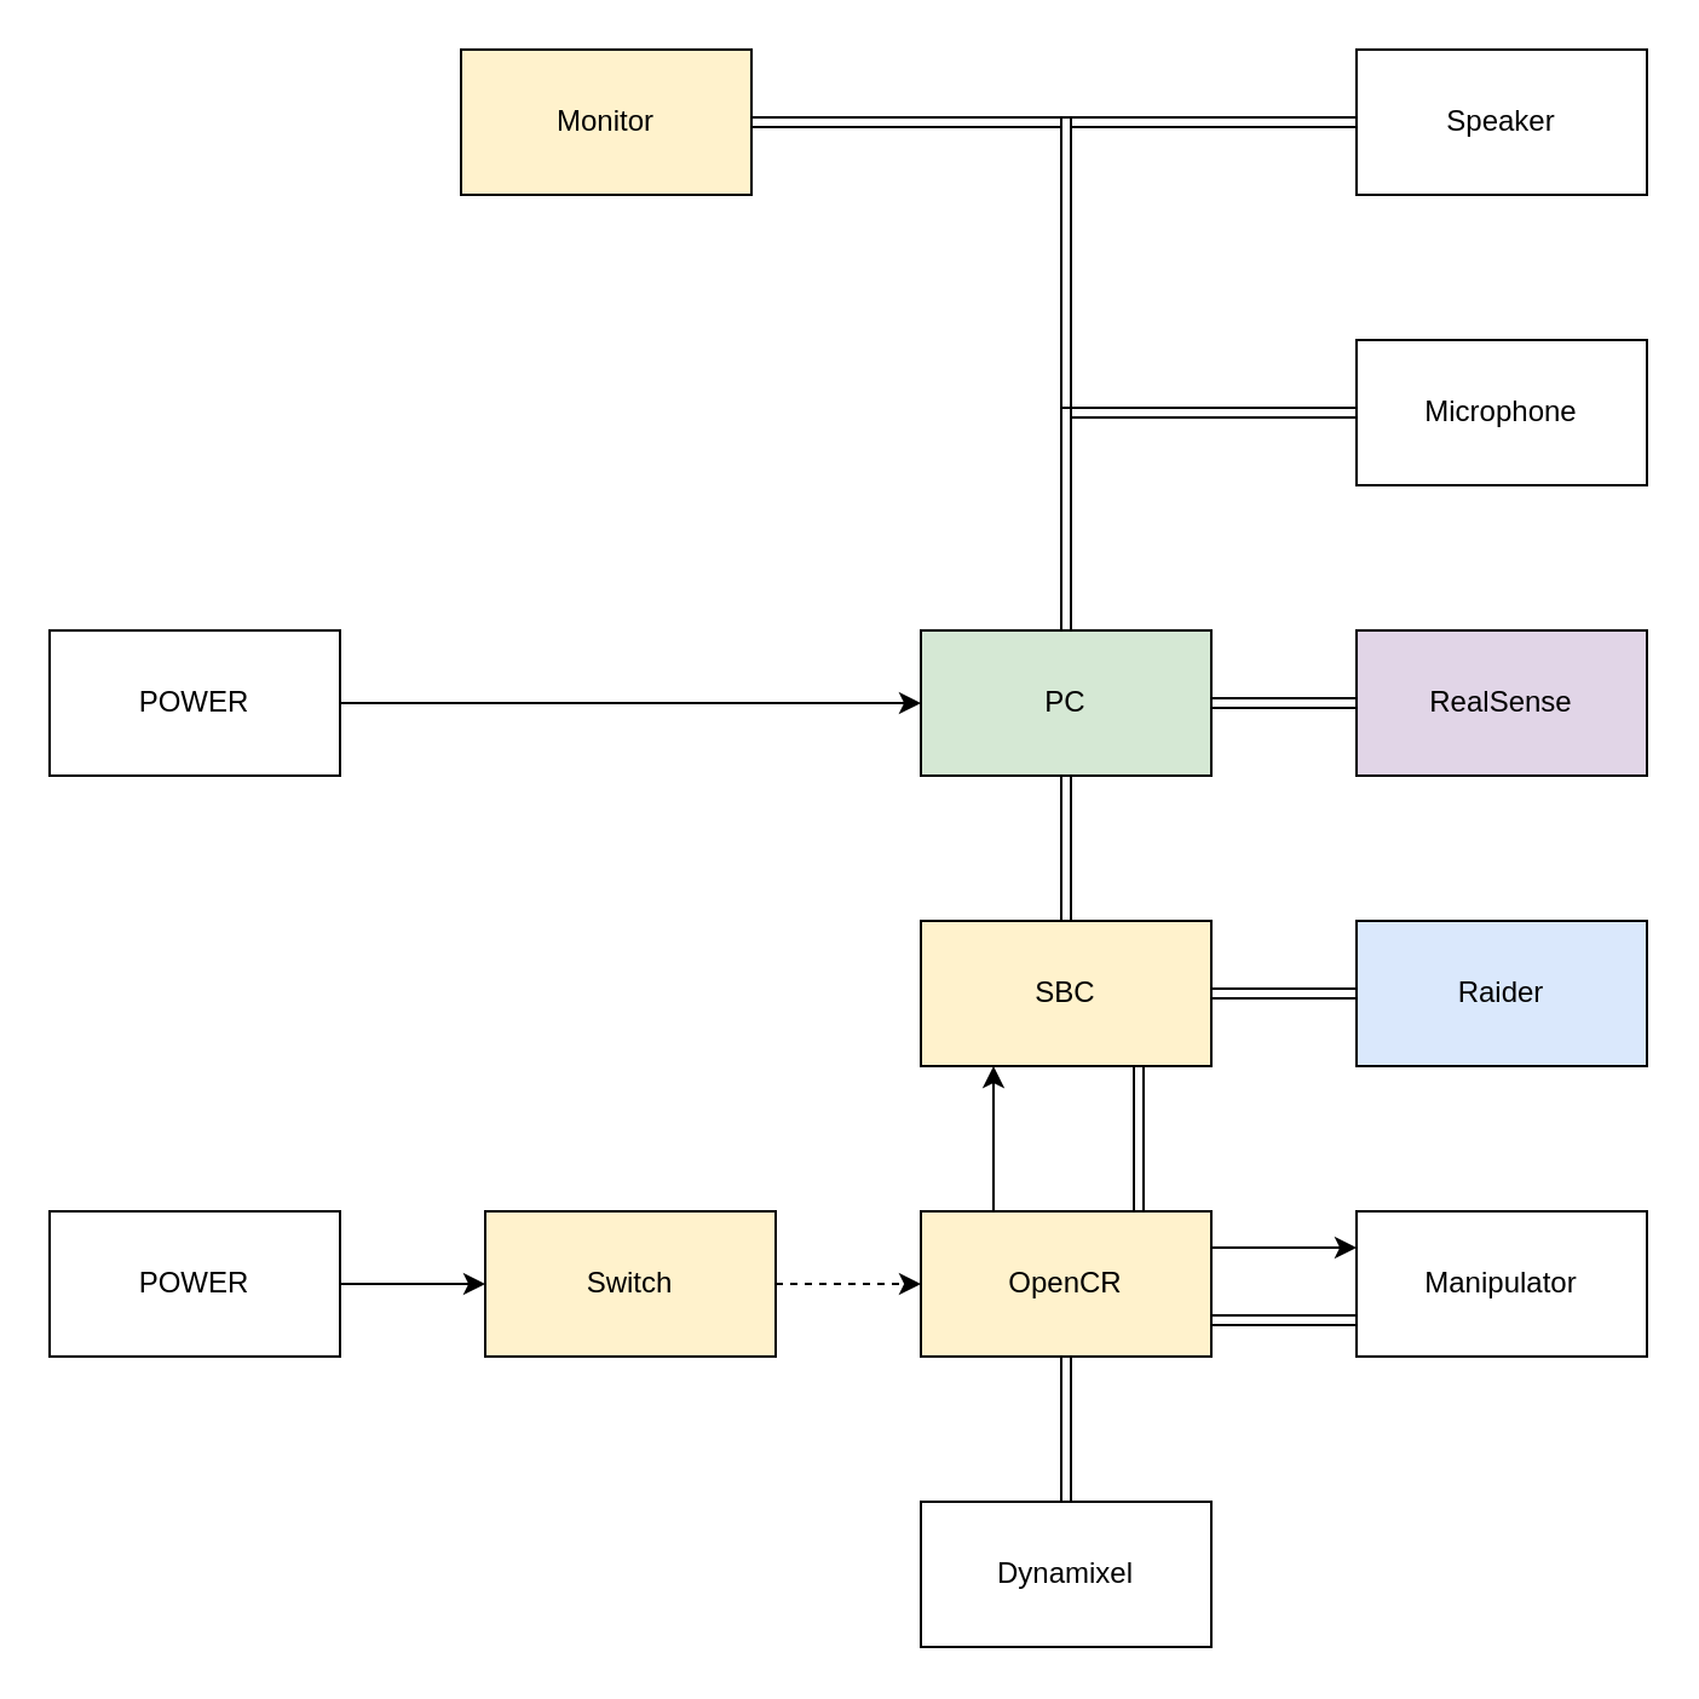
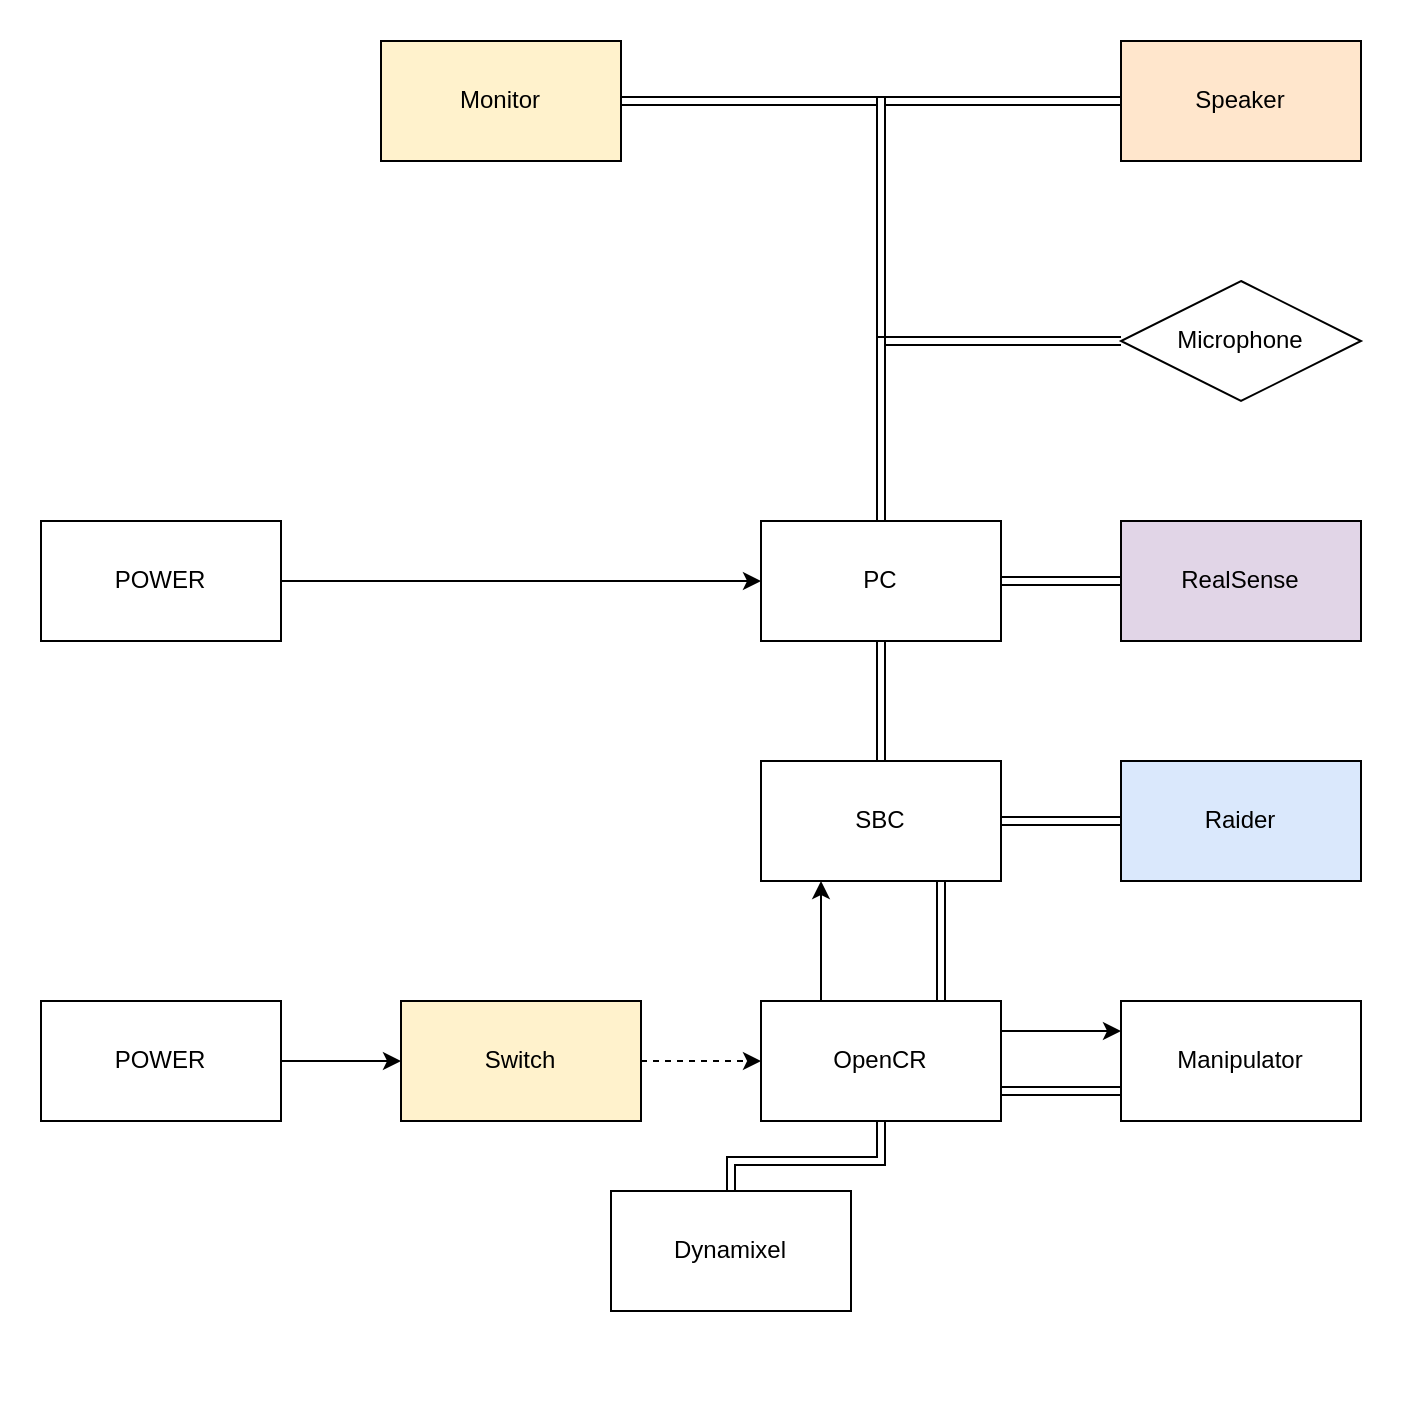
  <mxCell id="0" />
  <mxCell id="1" parent="0" />
  <mxCell id="2" style="edgeStyle=orthogonalEdgeStyle;shape=link;rounded=0;orthogonalLoop=1;jettySize=auto;html=1;exitX=1;exitY=0.5;exitDx=0;exitDy=0;entryX=0;entryY=0.5;entryDx=0;entryDy=0;" edge="1" parent="1" source="4" target="17"><mxGeometry relative="1" as="geometry" /></mxCell>
  <mxCell id="3" style="edgeStyle=orthogonalEdgeStyle;shape=link;rounded=0;orthogonalLoop=1;jettySize=auto;html=1;exitX=0.75;exitY=1;exitDx=0;exitDy=0;entryX=0.75;entryY=0;entryDx=0;entryDy=0;" edge="1" parent="1" source="4" target="9"><mxGeometry relative="1" as="geometry" /></mxCell>
- <mxCell id="4" value="SBC" style="rounded=0;whiteSpace=wrap;html=1;fillColor=#fff2cc;" vertex="1" parent="1"><mxGeometry x="380" y="380" width="120" height="60" as="geometry" /></mxCell>
+ <mxCell id="4" value="SBC" style="rounded=0;whiteSpace=wrap;html=1;" vertex="1" parent="1"><mxGeometry x="380" y="380" width="120" height="60" as="geometry" /></mxCell>
  <mxCell id="5" style="edgeStyle=orthogonalEdgeStyle;shape=link;rounded=0;orthogonalLoop=1;jettySize=auto;html=1;exitX=0.5;exitY=1;exitDx=0;exitDy=0;entryX=0.5;entryY=0;entryDx=0;entryDy=0;" edge="1" parent="1" source="9" target="16"><mxGeometry relative="1" as="geometry" /></mxCell>
  <mxCell id="6" style="edgeStyle=orthogonalEdgeStyle;rounded=0;orthogonalLoop=1;jettySize=auto;html=1;exitX=0.25;exitY=0;exitDx=0;exitDy=0;entryX=0.25;entryY=1;entryDx=0;entryDy=0;" edge="1" parent="1" source="9" target="4"><mxGeometry relative="1" as="geometry" /></mxCell>
  <mxCell id="7" style="edgeStyle=orthogonalEdgeStyle;rounded=0;orthogonalLoop=1;jettySize=auto;html=1;exitX=1;exitY=0.25;exitDx=0;exitDy=0;entryX=0;entryY=0.25;entryDx=0;entryDy=0;" edge="1" parent="1" source="9" target="23"><mxGeometry relative="1" as="geometry" /></mxCell>
  <mxCell id="8" style="edgeStyle=orthogonalEdgeStyle;shape=link;rounded=0;orthogonalLoop=1;jettySize=auto;html=1;exitX=1;exitY=0.75;exitDx=0;exitDy=0;entryX=0;entryY=0.75;entryDx=0;entryDy=0;" edge="1" parent="1" source="9" target="23"><mxGeometry relative="1" as="geometry" /></mxCell>
- <mxCell id="9" value="OpenCR" style="rounded=0;whiteSpace=wrap;html=1;fillColor=#fff2cc;" vertex="1" parent="1"><mxGeometry x="380" y="500" width="120" height="60" as="geometry" /></mxCell>
+ <mxCell id="9" value="OpenCR" style="rounded=0;whiteSpace=wrap;html=1;" vertex="1" parent="1"><mxGeometry x="380" y="500" width="120" height="60" as="geometry" /></mxCell>
  <mxCell id="10" style="edgeStyle=orthogonalEdgeStyle;shape=link;rounded=0;orthogonalLoop=1;jettySize=auto;html=1;exitX=0.5;exitY=1;exitDx=0;exitDy=0;entryX=0.5;entryY=0;entryDx=0;entryDy=0;" edge="1" parent="1" source="15" target="4"><mxGeometry relative="1" as="geometry" /></mxCell>
  <mxCell id="11" style="edgeStyle=orthogonalEdgeStyle;shape=link;rounded=0;orthogonalLoop=1;jettySize=auto;html=1;exitX=1;exitY=0.5;exitDx=0;exitDy=0;entryX=0;entryY=0.5;entryDx=0;entryDy=0;" edge="1" parent="1" source="15" target="18"><mxGeometry relative="1" as="geometry" /></mxCell>
  <mxCell id="12" style="edgeStyle=orthogonalEdgeStyle;rounded=0;orthogonalLoop=1;jettySize=auto;html=1;exitX=0.5;exitY=0;exitDx=0;exitDy=0;entryX=0;entryY=0.5;entryDx=0;entryDy=0;shape=link;" edge="1" parent="1" source="15" target="24"><mxGeometry relative="1" as="geometry" /></mxCell>
  <mxCell id="13" style="edgeStyle=orthogonalEdgeStyle;shape=link;rounded=0;orthogonalLoop=1;jettySize=auto;html=1;exitX=0.5;exitY=0;exitDx=0;exitDy=0;entryX=0;entryY=0.5;entryDx=0;entryDy=0;" edge="1" parent="1" source="15" target="25"><mxGeometry relative="1" as="geometry" /></mxCell>
  <mxCell id="14" style="edgeStyle=orthogonalEdgeStyle;shape=link;rounded=0;orthogonalLoop=1;jettySize=auto;html=1;exitX=0.5;exitY=0;exitDx=0;exitDy=0;entryX=1;entryY=0.5;entryDx=0;entryDy=0;" edge="1" parent="1" source="15" target="26"><mxGeometry relative="1" as="geometry" /></mxCell>
- <mxCell id="15" value="PC" style="rounded=0;whiteSpace=wrap;html=1;fillColor=#d5e8d4;" vertex="1" parent="1"><mxGeometry x="380" y="260" width="120" height="60" as="geometry" /></mxCell>
- <mxCell id="16" value="Dynamixel" style="rounded=0;whiteSpace=wrap;html=1;" vertex="1" parent="1"><mxGeometry x="380" y="620" width="120" height="60" as="geometry" /></mxCell>
+ <mxCell id="15" value="PC" style="rounded=0;whiteSpace=wrap;html=1;" vertex="1" parent="1"><mxGeometry x="380" y="260" width="120" height="60" as="geometry" /></mxCell>
+ <mxCell id="16" value="Dynamixel" style="rounded=0;whiteSpace=wrap;html=1;" vertex="1" parent="1"><mxGeometry x="305" y="595" width="120" height="60" as="geometry" /></mxCell>
  <mxCell id="17" value="Raider" style="rounded=0;whiteSpace=wrap;html=1;fillColor=#dae8fc;" vertex="1" parent="1"><mxGeometry x="560" y="380" width="120" height="60" as="geometry" /></mxCell>
  <mxCell id="18" value="RealSense" style="rounded=0;whiteSpace=wrap;html=1;fillColor=#e1d5e7;" vertex="1" parent="1"><mxGeometry x="560" y="260" width="120" height="60" as="geometry" /></mxCell>
  <mxCell id="19" style="edgeStyle=orthogonalEdgeStyle;rounded=0;orthogonalLoop=1;jettySize=auto;html=1;exitX=1;exitY=0.5;exitDx=0;exitDy=0;entryX=0;entryY=0.5;entryDx=0;entryDy=0;" edge="1" parent="1" source="20" target="28"><mxGeometry relative="1" as="geometry" /></mxCell>
  <mxCell id="20" value="POWER" style="rounded=0;whiteSpace=wrap;html=1;" vertex="1" parent="1"><mxGeometry x="20" y="500" width="120" height="60" as="geometry" /></mxCell>
  <mxCell id="21" style="edgeStyle=orthogonalEdgeStyle;rounded=0;orthogonalLoop=1;jettySize=auto;html=1;exitX=1;exitY=0.5;exitDx=0;exitDy=0;entryX=0;entryY=0.5;entryDx=0;entryDy=0;" edge="1" parent="1" source="22" target="15"><mxGeometry relative="1" as="geometry" /></mxCell>
  <mxCell id="22" value="POWER" style="rounded=0;whiteSpace=wrap;html=1;" vertex="1" parent="1"><mxGeometry x="20" y="260" width="120" height="60" as="geometry" /></mxCell>
  <mxCell id="23" value="Manipulator" style="rounded=0;whiteSpace=wrap;html=1;" vertex="1" parent="1"><mxGeometry x="560" y="500" width="120" height="60" as="geometry" /></mxCell>
- <mxCell id="24" value="Microphone" style="rounded=0;whiteSpace=wrap;html=1;" vertex="1" parent="1"><mxGeometry x="560" y="140" width="120" height="60" as="geometry" /></mxCell>
- <mxCell id="25" value="Speaker" style="rounded=0;whiteSpace=wrap;html=1;" vertex="1" parent="1"><mxGeometry x="560" y="20" width="120" height="60" as="geometry" /></mxCell>
+ <mxCell id="24" value="Microphone" style="rhombus;whiteSpace=wrap;html=1;" vertex="1" parent="1"><mxGeometry x="560" y="140" width="120" height="60" as="geometry" /></mxCell>
+ <mxCell id="25" value="Speaker" style="rounded=0;whiteSpace=wrap;html=1;fillColor=#ffe6cc;" vertex="1" parent="1"><mxGeometry x="560" y="20" width="120" height="60" as="geometry" /></mxCell>
  <mxCell id="26" value="Monitor" style="rounded=0;whiteSpace=wrap;html=1;fillColor=#fff2cc;" vertex="1" parent="1"><mxGeometry x="190" y="20" width="120" height="60" as="geometry" /></mxCell>
  <mxCell id="27" style="edgeStyle=orthogonalEdgeStyle;rounded=0;orthogonalLoop=1;jettySize=auto;html=1;exitX=1;exitY=0.5;exitDx=0;exitDy=0;entryX=0;entryY=0.5;entryDx=0;entryDy=0;dashed=1;" edge="1" parent="1" source="28" target="9"><mxGeometry relative="1" as="geometry" /></mxCell>
  <mxCell id="28" value="Switch" style="rounded=0;whiteSpace=wrap;html=1;fillColor=#fff2cc;" vertex="1" parent="1"><mxGeometry x="200" y="500" width="120" height="60" as="geometry" /></mxCell>
